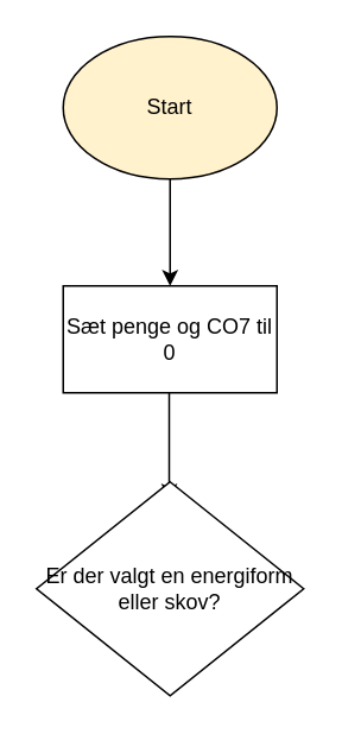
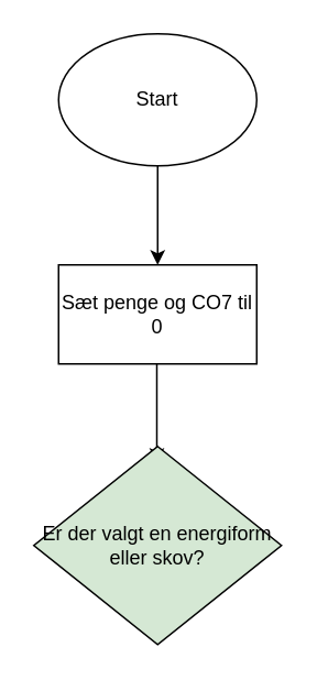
  <mxCell id="0" />
  <mxCell id="1" parent="0" />
- <mxCell id="2" value="Start" style="ellipse;whiteSpace=wrap;html=1;fillColor=#fff2cc;" vertex="1" parent="1"><mxGeometry x="35" y="20" width="120" height="80" as="geometry" /></mxCell>
+ <mxCell id="2" value="Start" style="ellipse;whiteSpace=wrap;html=1;" vertex="1" parent="1"><mxGeometry x="35" y="20" width="120" height="80" as="geometry" /></mxCell>
  <mxCell id="3" value="Sæt penge og CO7 til 0" style="rounded=0;whiteSpace=wrap;html=1;" vertex="1" parent="1"><mxGeometry x="35" y="160" width="120" height="60" as="geometry" /></mxCell>
  <mxCell id="4" value="" style="endArrow=classic;html=1;rounded=0;" edge="1" parent="1" target="3"><mxGeometry width="50" height="50" relative="1" as="geometry"><mxPoint x="95" y="100" as="sourcePoint" /><mxPoint x="145" y="50" as="targetPoint" /></mxGeometry></mxCell>
  <mxCell id="5" value="" style="endArrow=classic;html=1;rounded=0;" edge="1" parent="1"><mxGeometry width="50" height="50" relative="1" as="geometry"><mxPoint x="94.5" y="220" as="sourcePoint" /><mxPoint x="94.5" y="280" as="targetPoint" /></mxGeometry></mxCell>
- <mxCell id="6" value="Er der valgt en energiform eller skov?" style="rhombus;whiteSpace=wrap;html=1;" vertex="1" parent="1"><mxGeometry x="20" y="270" width="150" height="120" as="geometry" /></mxCell>
+ <mxCell id="6" value="Er der valgt en energiform eller skov?" style="rhombus;whiteSpace=wrap;html=1;fillColor=#d5e8d4;" vertex="1" parent="1"><mxGeometry x="20" y="270" width="150" height="120" as="geometry" /></mxCell>
